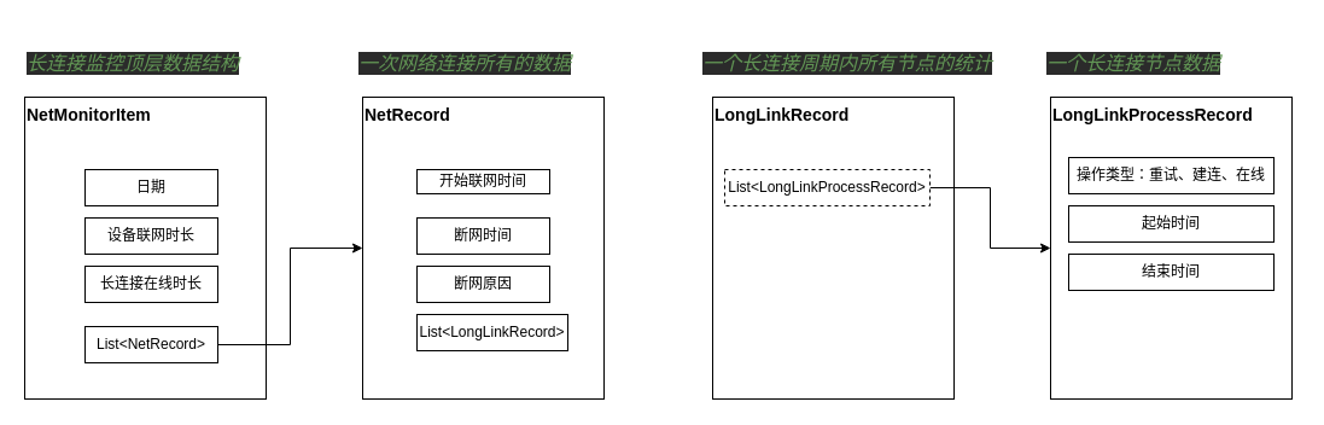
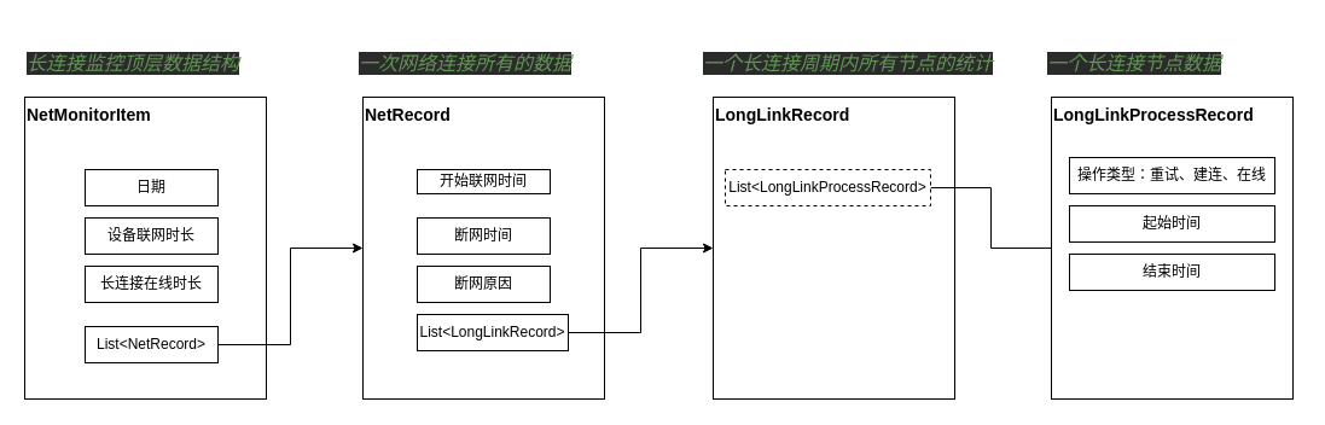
  <mxCell id="0" />
  <mxCell id="1" parent="0" />
  <mxCell id="2" value="NetMonitorItem" style="html=1;whiteSpace=wrap;align=left;verticalAlign=top;fontStyle=1;fontSize=14;" vertex="1" parent="1"><mxGeometry x="20" y="80" width="200" height="250" as="geometry" /></mxCell>
  <mxCell id="3" value="&lt;pre style=&quot;background-color:#2b2b2b;color:#a9b7c6;font-family:'Arial Unicode MS';font-size:12.0pt;&quot;&gt;&lt;span style=&quot;color:#629755;font-style:italic;&quot;&gt;长连接监控顶层数据结构&lt;/span&gt;&lt;/pre&gt;" style="text;whiteSpace=wrap;html=1;" vertex="1" parent="1"><mxGeometry x="20" y="20" width="210" height="70" as="geometry" /></mxCell>
  <mxCell id="4" value="日期" style="html=1;whiteSpace=wrap;" vertex="1" parent="1"><mxGeometry x="70" y="140" width="110" height="30" as="geometry" /></mxCell>
  <mxCell id="5" value="设备联网时长" style="html=1;whiteSpace=wrap;" vertex="1" parent="1"><mxGeometry x="70" y="180" width="110" height="30" as="geometry" /></mxCell>
  <mxCell id="6" value="长连接在线时长" style="html=1;whiteSpace=wrap;" vertex="1" parent="1"><mxGeometry x="70" y="220" width="110" height="30" as="geometry" /></mxCell>
  <mxCell id="7" style="edgeStyle=orthogonalEdgeStyle;rounded=0;orthogonalLoop=1;jettySize=auto;html=1;" edge="1" parent="1" source="8" target="9"><mxGeometry relative="1" as="geometry" /></mxCell>
  <mxCell id="8" value="List&amp;lt;NetRecord&amp;gt;" style="html=1;whiteSpace=wrap;" vertex="1" parent="1"><mxGeometry x="70" y="270" width="110" height="30" as="geometry" /></mxCell>
  <mxCell id="9" value="NetRecord" style="html=1;whiteSpace=wrap;align=left;verticalAlign=top;fontStyle=1;fontSize=14;" vertex="1" parent="1"><mxGeometry x="300" y="80" width="200" height="250" as="geometry" /></mxCell>
  <mxCell id="10" value="&lt;pre style=&quot;background-color: rgb(43, 43, 43); font-family: &amp;quot;Arial Unicode MS&amp;quot;; font-size: 12pt;&quot;&gt;&lt;font color=&quot;#629755&quot;&gt;&lt;i&gt;一次网络连接所有的数据&lt;/i&gt;&lt;/font&gt;&lt;/pre&gt;" style="text;whiteSpace=wrap;html=1;" vertex="1" parent="1"><mxGeometry x="295" y="20" width="210" height="70" as="geometry" /></mxCell>
  <mxCell id="11" value="开始联网时间" style="html=1;whiteSpace=wrap;" vertex="1" parent="1"><mxGeometry x="345" y="140" width="110" height="20" as="geometry" /></mxCell>
  <mxCell id="12" value="断网时间" style="html=1;whiteSpace=wrap;" vertex="1" parent="1"><mxGeometry x="345" y="180" width="110" height="30" as="geometry" /></mxCell>
  <mxCell id="13" value="断网原因" style="html=1;whiteSpace=wrap;" vertex="1" parent="1"><mxGeometry x="345" y="220" width="110" height="30" as="geometry" /></mxCell>
+ <mxCell id="14" style="edgeStyle=orthogonalEdgeStyle;rounded=0;orthogonalLoop=1;jettySize=auto;html=1;entryX=0;entryY=0.5;entryDx=0;entryDy=0;" edge="1" parent="1" source="15" target="16"><mxGeometry relative="1" as="geometry" /></mxCell>
  <mxCell id="15" value="List&amp;lt;LongLinkRecord&amp;gt;" style="html=1;whiteSpace=wrap;" vertex="1" parent="1"><mxGeometry x="345" y="260" width="125" height="30" as="geometry" /></mxCell>
  <mxCell id="16" value="LongLinkRecord" style="html=1;whiteSpace=wrap;align=left;verticalAlign=top;fontStyle=1;fontSize=14;" vertex="1" parent="1"><mxGeometry x="590" y="80" width="200" height="250" as="geometry" /></mxCell>
  <mxCell id="17" value="&lt;pre style=&quot;background-color: rgb(43, 43, 43); font-family: &amp;quot;Arial Unicode MS&amp;quot;; font-size: 12pt;&quot;&gt;&lt;font color=&quot;#629755&quot;&gt;&lt;i&gt;一个长连接周期内所有节点的统计&lt;/i&gt;&lt;/font&gt;&lt;/pre&gt;" style="text;whiteSpace=wrap;html=1;" vertex="1" parent="1"><mxGeometry x="580" y="20" width="210" height="70" as="geometry" /></mxCell>
- <mxCell id="18" style="edgeStyle=orthogonalEdgeStyle;rounded=0;orthogonalLoop=1;jettySize=auto;html=1;" edge="1" parent="1" source="19" target="20"><mxGeometry relative="1" as="geometry" /></mxCell>
+ <mxCell id="18" style="edgeStyle=orthogonalEdgeStyle;rounded=0;orthogonalLoop=1;jettySize=auto;html=1;endArrow=none;" edge="1" parent="1" source="19" target="20"><mxGeometry relative="1" as="geometry" /></mxCell>
  <mxCell id="19" value="List&amp;lt;LongLinkProcessRecord&amp;gt;" style="html=1;whiteSpace=wrap;dashed=1;" vertex="1" parent="1"><mxGeometry x="600" y="140" width="170" height="30" as="geometry" /></mxCell>
  <mxCell id="20" value="LongLinkProcessRecord" style="html=1;whiteSpace=wrap;align=left;verticalAlign=top;fontStyle=1;fontSize=14;" vertex="1" parent="1"><mxGeometry x="870" y="80" width="200" height="250" as="geometry" /></mxCell>
  <mxCell id="21" value="操作类型：重试、建连、在线" style="html=1;whiteSpace=wrap;" vertex="1" parent="1"><mxGeometry x="885" y="130" width="170" height="30" as="geometry" /></mxCell>
  <mxCell id="22" value="起始时间" style="html=1;whiteSpace=wrap;" vertex="1" parent="1"><mxGeometry x="885" y="170" width="170" height="30" as="geometry" /></mxCell>
  <mxCell id="23" value="结束时间" style="html=1;whiteSpace=wrap;" vertex="1" parent="1"><mxGeometry x="885" y="210" width="170" height="30" as="geometry" /></mxCell>
  <mxCell id="24" value="&lt;pre style=&quot;background-color: rgb(43, 43, 43); font-family: &amp;quot;Arial Unicode MS&amp;quot;; font-size: 12pt;&quot;&gt;&lt;font color=&quot;#629755&quot;&gt;&lt;i&gt;一个长连接节点数据&lt;/i&gt;&lt;/font&gt;&lt;/pre&gt;" style="text;whiteSpace=wrap;html=1;" vertex="1" parent="1"><mxGeometry x="865" y="20" width="210" height="70" as="geometry" /></mxCell>
